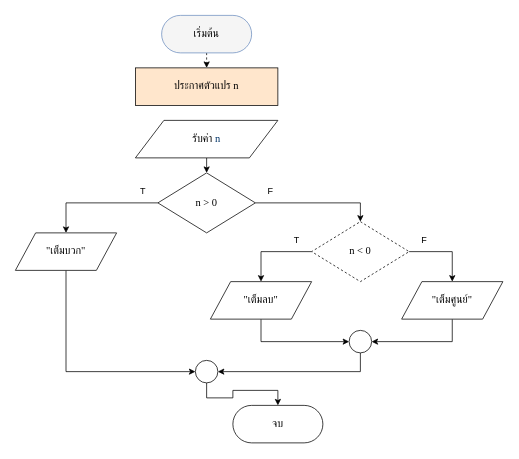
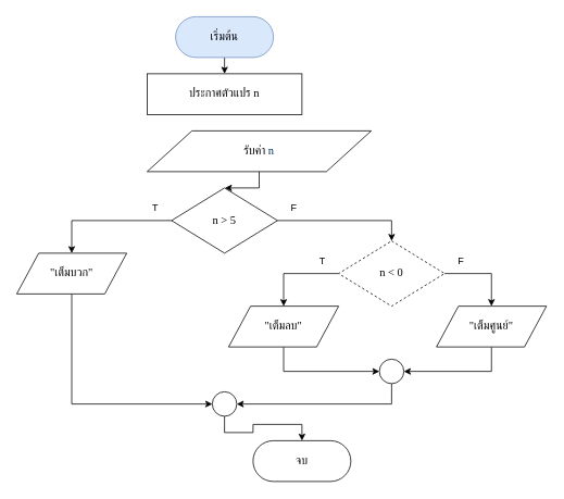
  <mxCell id="0" />
  <mxCell id="1" parent="0" />
- <mxCell id="2" style="edgeStyle=orthogonalEdgeStyle;rounded=0;orthogonalLoop=1;jettySize=auto;html=1;exitX=0.5;exitY=1;exitDx=0;exitDy=0;entryX=0.5;entryY=0;entryDx=0;entryDy=0;dashed=1;" parent="1" source="3" target="4" edge="1"><mxGeometry relative="1" as="geometry" /></mxCell>
- <mxCell id="3" value="&lt;font face=&quot;Kanit&quot; style=&quot;font-size: 14px&quot;&gt;เริ่มต้น&lt;/font&gt;" style="rounded=1;whiteSpace=wrap;html=1;arcSize=50;fillColor=#f5f5f5;strokeColor=#6c8ebf;" parent="1" vertex="1"><mxGeometry x="215" y="20" width="120" height="50" as="geometry" /></mxCell>
- <mxCell id="4" value="&lt;font face=&quot;Kanit&quot; style=&quot;font-size: 14px&quot;&gt;ประกาศตัวแปร n&lt;/font&gt;" style="rounded=0;whiteSpace=wrap;html=1;fillColor=#ffe6cc;" parent="1" vertex="1"><mxGeometry x="180" y="90" width="190" height="50" as="geometry" /></mxCell>
+ <mxCell id="2" style="edgeStyle=orthogonalEdgeStyle;rounded=0;orthogonalLoop=1;jettySize=auto;html=1;exitX=0.5;exitY=1;exitDx=0;exitDy=0;entryX=0.5;entryY=0;entryDx=0;entryDy=0;" parent="1" source="3" target="4" edge="1"><mxGeometry relative="1" as="geometry" /></mxCell>
+ <mxCell id="3" value="&lt;font face=&quot;Kanit&quot; style=&quot;font-size: 14px&quot;&gt;เริ่มต้น&lt;/font&gt;" style="rounded=1;whiteSpace=wrap;html=1;arcSize=50;fillColor=#dae8fc;strokeColor=#6c8ebf;" parent="1" vertex="1"><mxGeometry x="215" y="20" width="120" height="50" as="geometry" /></mxCell>
+ <mxCell id="4" value="&lt;font face=&quot;Kanit&quot; style=&quot;font-size: 14px&quot;&gt;ประกาศตัวแปร n&lt;/font&gt;" style="rounded=0;whiteSpace=wrap;html=1;" parent="1" vertex="1"><mxGeometry x="180" y="90" width="190" height="50" as="geometry" /></mxCell>
  <mxCell id="5" style="edgeStyle=orthogonalEdgeStyle;rounded=0;orthogonalLoop=1;jettySize=auto;html=1;exitX=0.5;exitY=1;exitDx=0;exitDy=0;entryX=0.5;entryY=0;entryDx=0;entryDy=0;" parent="1" source="6" edge="1"><mxGeometry relative="1" as="geometry"><mxPoint x="275" y="230" as="targetPoint" /></mxGeometry></mxCell>
- <mxCell id="6" value="&lt;font style=&quot;font-size: 14px&quot;&gt;รับค่า &lt;font color=&quot;#003366&quot;&gt;n&lt;/font&gt;&lt;/font&gt;" style="shape=parallelogram;perimeter=parallelogramPerimeter;whiteSpace=wrap;html=1;fontFamily=Kanit;FType=g;" parent="1" vertex="1"><mxGeometry x="180" y="160" width="190" height="50" as="geometry" /></mxCell>
+ <mxCell id="6" value="&lt;font style=&quot;font-size: 14px&quot;&gt;รับค่า &lt;font color=&quot;#003366&quot;&gt;n&lt;/font&gt;&lt;/font&gt;" style="shape=parallelogram;perimeter=parallelogramPerimeter;whiteSpace=wrap;html=1;fontFamily=Kanit;FType=g;" parent="1" vertex="1"><mxGeometry x="180" y="160" width="275" height="50" as="geometry" /></mxCell>
  <mxCell id="7" style="edgeStyle=orthogonalEdgeStyle;rounded=0;orthogonalLoop=1;jettySize=auto;html=1;exitX=0;exitY=0.5;exitDx=0;exitDy=0;entryX=0.5;entryY=0;entryDx=0;entryDy=0;" parent="1" source="9" target="11" edge="1"><mxGeometry relative="1" as="geometry" /></mxCell>
  <mxCell id="8" style="edgeStyle=orthogonalEdgeStyle;rounded=0;orthogonalLoop=1;jettySize=auto;html=1;exitX=1;exitY=0.5;exitDx=0;exitDy=0;entryX=0.5;entryY=0;entryDx=0;entryDy=0;" edge="1" parent="1" source="9" target="19"><mxGeometry relative="1" as="geometry" /></mxCell>
- <mxCell id="9" value="&lt;font face=&quot;Kanit&quot; style=&quot;font-size: 14px&quot;&gt;n &amp;gt; 0&lt;/font&gt;" style="rhombus;whiteSpace=wrap;html=1;" parent="1" vertex="1"><mxGeometry x="210" y="230" width="130" height="80" as="geometry" /></mxCell>
+ <mxCell id="9" value="&lt;font face=&quot;Kanit&quot; style=&quot;font-size: 14px&quot;&gt;n &amp;gt; 5&lt;/font&gt;" style="rhombus;whiteSpace=wrap;html=1;" parent="1" vertex="1"><mxGeometry x="210" y="230" width="130" height="80" as="geometry" /></mxCell>
  <mxCell id="10" style="edgeStyle=orthogonalEdgeStyle;rounded=0;orthogonalLoop=1;jettySize=auto;html=1;exitX=0.5;exitY=1;exitDx=0;exitDy=0;entryX=0;entryY=0.5;entryDx=0;entryDy=0;" parent="1" source="11" target="13" edge="1"><mxGeometry relative="1" as="geometry" /></mxCell>
  <mxCell id="11" value="&lt;span style=&quot;font-size: 14px&quot;&gt;&quot;เต็มบวก&quot;&lt;/span&gt;" style="shape=parallelogram;perimeter=parallelogramPerimeter;whiteSpace=wrap;html=1;fontFamily=Kanit;FType=g;" parent="1" vertex="1"><mxGeometry x="20" y="310" width="135" height="50" as="geometry" /></mxCell>
  <mxCell id="12" style="edgeStyle=orthogonalEdgeStyle;rounded=0;orthogonalLoop=1;jettySize=auto;html=1;exitX=0.5;exitY=1;exitDx=0;exitDy=0;entryX=0.5;entryY=0;entryDx=0;entryDy=0;" parent="1" source="13" target="14" edge="1"><mxGeometry relative="1" as="geometry" /></mxCell>
  <mxCell id="13" value="" style="ellipse;whiteSpace=wrap;html=1;aspect=fixed;" parent="1" vertex="1"><mxGeometry x="260" y="480" width="30" height="30" as="geometry" /></mxCell>
  <mxCell id="14" value="&lt;font face=&quot;Kanit&quot;&gt;&lt;span style=&quot;font-size: 14px&quot;&gt;จบ&lt;/span&gt;&lt;/font&gt;" style="rounded=1;whiteSpace=wrap;html=1;arcSize=50;" parent="1" vertex="1"><mxGeometry x="310" y="540" width="120" height="50" as="geometry" /></mxCell>
  <mxCell id="15" value="T" style="text;html=1;align=center;verticalAlign=middle;resizable=0;points=[];autosize=1;" parent="1" vertex="1"><mxGeometry x="180" y="244" width="20" height="20" as="geometry" /></mxCell>
  <mxCell id="16" value="F" style="text;html=1;align=center;verticalAlign=middle;resizable=0;points=[];autosize=1;" parent="1" vertex="1"><mxGeometry x="350" y="244" width="20" height="20" as="geometry" /></mxCell>
  <mxCell id="17" style="edgeStyle=orthogonalEdgeStyle;rounded=0;orthogonalLoop=1;jettySize=auto;html=1;exitX=0;exitY=0.5;exitDx=0;exitDy=0;entryX=0.5;entryY=0;entryDx=0;entryDy=0;" edge="1" parent="1" source="19" target="21"><mxGeometry relative="1" as="geometry" /></mxCell>
  <mxCell id="18" style="edgeStyle=orthogonalEdgeStyle;rounded=0;orthogonalLoop=1;jettySize=auto;html=1;exitX=1;exitY=0.5;exitDx=0;exitDy=0;" edge="1" parent="1" source="19" target="23"><mxGeometry relative="1" as="geometry" /></mxCell>
  <mxCell id="19" value="&lt;font face=&quot;Kanit&quot;&gt;&lt;span style=&quot;font-size: 14px&quot;&gt;n &amp;lt; 0&lt;/span&gt;&lt;/font&gt;" style="rhombus;whiteSpace=wrap;html=1;dashed=1;" vertex="1" parent="1"><mxGeometry x="415" y="295" width="130" height="80" as="geometry" /></mxCell>
  <mxCell id="20" style="edgeStyle=orthogonalEdgeStyle;rounded=0;orthogonalLoop=1;jettySize=auto;html=1;exitX=0.5;exitY=1;exitDx=0;exitDy=0;entryX=0;entryY=0.5;entryDx=0;entryDy=0;" edge="1" parent="1" source="21" target="25"><mxGeometry relative="1" as="geometry" /></mxCell>
  <mxCell id="21" value="&lt;span style=&quot;font-size: 14px&quot;&gt;&quot;เต็มลบ&quot;&lt;/span&gt;" style="shape=parallelogram;perimeter=parallelogramPerimeter;whiteSpace=wrap;html=1;fontFamily=Kanit;FType=g;" vertex="1" parent="1"><mxGeometry x="280" y="375" width="135" height="50" as="geometry" /></mxCell>
  <mxCell id="22" style="edgeStyle=orthogonalEdgeStyle;rounded=0;orthogonalLoop=1;jettySize=auto;html=1;exitX=0.5;exitY=1;exitDx=0;exitDy=0;entryX=1;entryY=0.5;entryDx=0;entryDy=0;" edge="1" parent="1" source="23" target="25"><mxGeometry relative="1" as="geometry" /></mxCell>
  <mxCell id="23" value="&lt;span style=&quot;font-size: 14px&quot;&gt;&quot;เต็มศูนย์&quot;&lt;/span&gt;" style="shape=parallelogram;perimeter=parallelogramPerimeter;whiteSpace=wrap;html=1;fontFamily=Kanit;FType=g;" vertex="1" parent="1"><mxGeometry x="535" y="375" width="135" height="50" as="geometry" /></mxCell>
  <mxCell id="24" style="edgeStyle=orthogonalEdgeStyle;rounded=0;orthogonalLoop=1;jettySize=auto;html=1;exitX=0.5;exitY=1;exitDx=0;exitDy=0;entryX=1;entryY=0.5;entryDx=0;entryDy=0;" edge="1" parent="1" source="25" target="13"><mxGeometry relative="1" as="geometry" /></mxCell>
  <mxCell id="25" value="" style="ellipse;whiteSpace=wrap;html=1;aspect=fixed;" vertex="1" parent="1"><mxGeometry x="465" y="440" width="30" height="30" as="geometry" /></mxCell>
  <mxCell id="26" value="T" style="text;html=1;align=center;verticalAlign=middle;resizable=0;points=[];autosize=1;" vertex="1" parent="1"><mxGeometry x="385" y="310" width="20" height="20" as="geometry" /></mxCell>
  <mxCell id="27" value="F" style="text;html=1;align=center;verticalAlign=middle;resizable=0;points=[];autosize=1;" vertex="1" parent="1"><mxGeometry x="555" y="310" width="20" height="20" as="geometry" /></mxCell>
